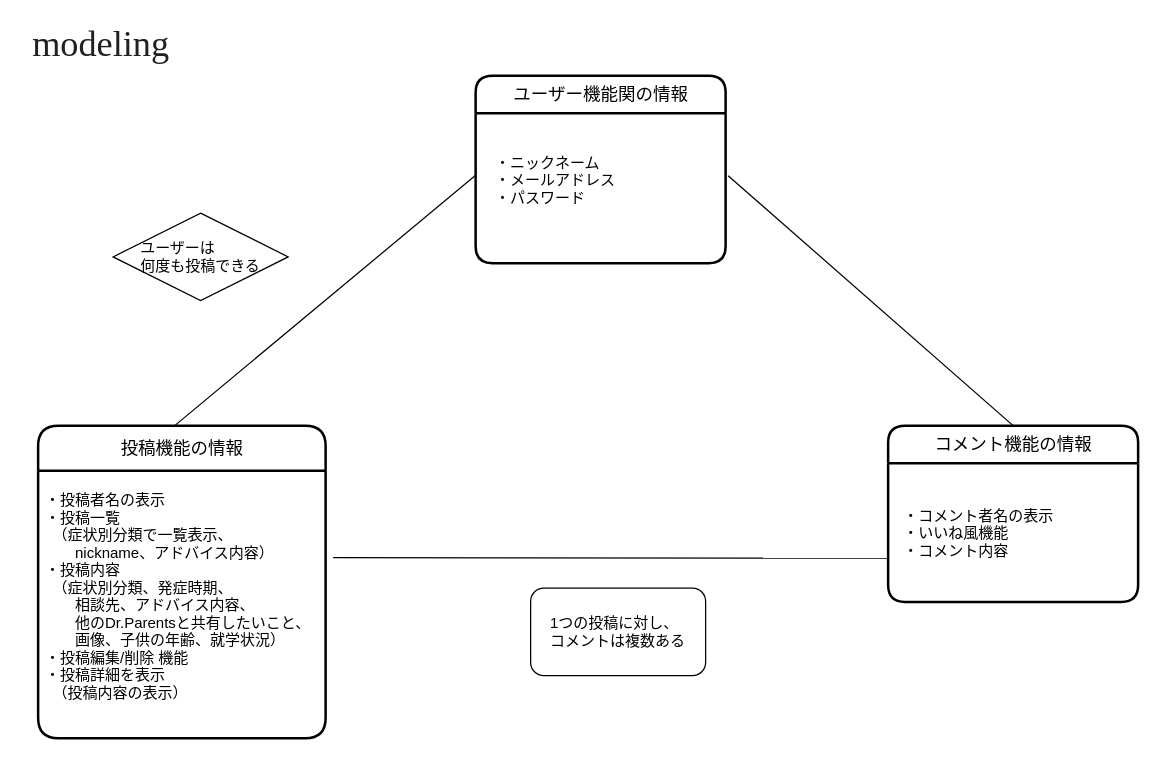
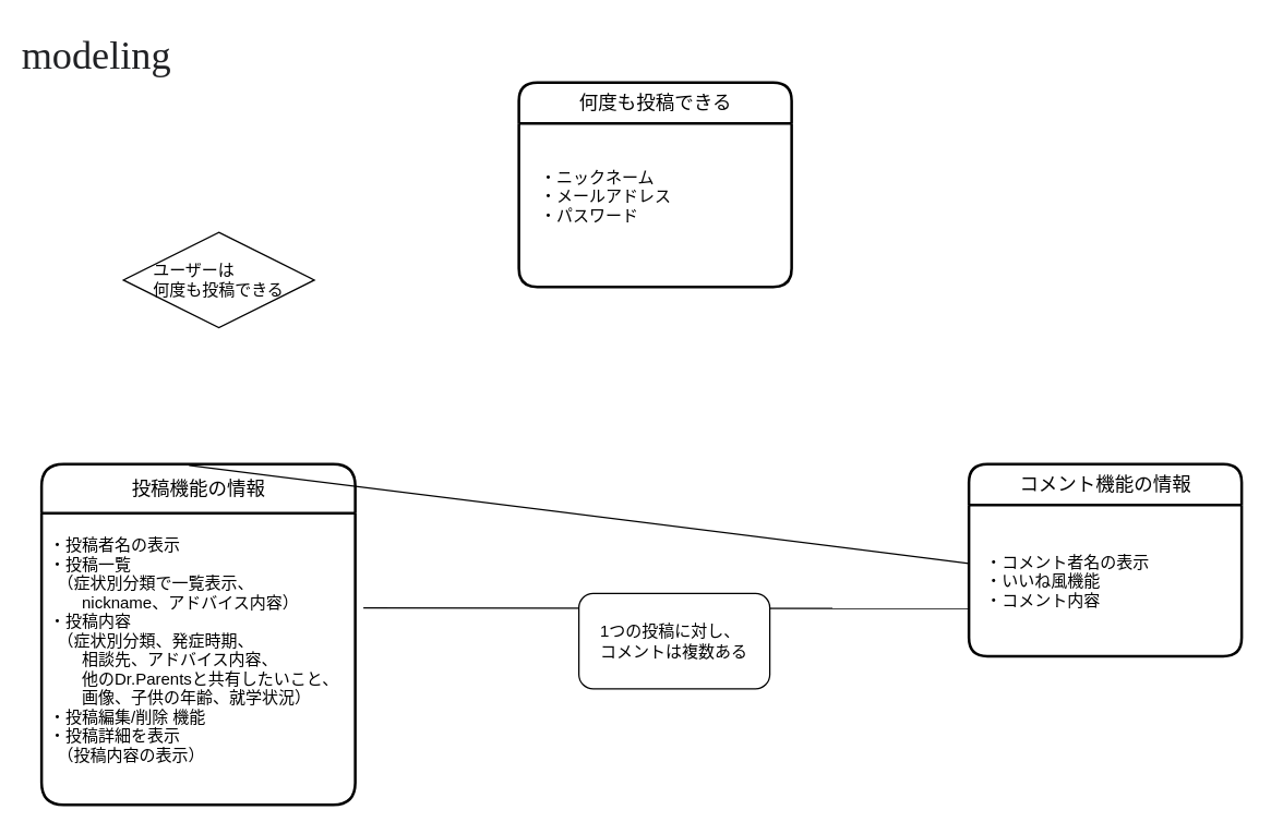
  <mxCell id="0" />
  <mxCell id="1" parent="0" />
- <mxCell id="2" value="&lt;span style=&quot;color: rgb(32, 33, 36); font-weight: 400; text-align: left; background-color: rgb(255, 255, 255); font-size: 29px;&quot;&gt;modeling&lt;/span&gt;" style="text;strokeColor=none;fillColor=none;html=1;fontSize=24;fontStyle=1;verticalAlign=middle;align=center;rounded=1;sketch=0;fontFamily=Verdana;" parent="1" vertex="1"><mxGeometry x="30" y="15" width="100" height="40" as="geometry" /></mxCell>
+ <mxCell id="2" value="&lt;span style=&quot;color: rgb(32, 33, 36); font-weight: 400; text-align: left; background-color: rgb(255, 255, 255); font-size: 29px;&quot;&gt;modeling&lt;/span&gt;" style="text;strokeColor=none;fillColor=none;html=1;fontSize=24;fontStyle=1;verticalAlign=middle;align=center;rounded=1;sketch=0;fontFamily=Verdana;" parent="1" vertex="1"><mxGeometry x="20" y="20" width="100" height="40" as="geometry" /></mxCell>
  <mxCell id="3" value="投稿機能の情報" style="swimlane;childLayout=stackLayout;horizontal=1;startSize=36;horizontalStack=0;rounded=1;fontSize=14;fontStyle=0;strokeWidth=2;resizeParent=0;resizeLast=1;shadow=0;dashed=0;align=center;sketch=0;html=1;verticalAlign=middle;" parent="1" vertex="1"><mxGeometry x="30" y="340" width="230" height="250" as="geometry" /></mxCell>
  <mxCell id="4" value="・投稿者名の表示&#10;・投稿一覧&#10;　（症状別分類で一覧表示、&#10;　　nickname、アドバイス内容）&#10;・投稿内容&#10;　（症状別分類、発症時期、&#10;　　相談先、アドバイス内容、&#10;　　他のDr.Parentsと共有したいこと、&#10;　　画像、子供の年齢、就学状況）&#10;・投稿編集/削除 機能&#10;・投稿詳細を表示&#10;　（投稿内容の表示）&#10;" style="align=left;strokeColor=none;fillColor=none;spacingLeft=4;fontSize=12;verticalAlign=middle;resizable=0;rotatable=0;part=1;" parent="3" vertex="1"><mxGeometry y="36" width="230" height="214" as="geometry" /></mxCell>
- <mxCell id="5" value="ユーザー機能関の情報" style="swimlane;childLayout=stackLayout;horizontal=1;startSize=30;horizontalStack=0;rounded=1;fontSize=14;fontStyle=0;strokeWidth=2;resizeParent=0;resizeLast=1;shadow=0;dashed=0;align=center;sketch=0;html=1;verticalAlign=middle;" parent="1" vertex="1"><mxGeometry x="380" y="60" width="200" height="150" as="geometry" /></mxCell>
+ <mxCell id="5" value="何度も投稿できる" style="swimlane;childLayout=stackLayout;horizontal=1;startSize=30;horizontalStack=0;rounded=1;fontSize=14;fontStyle=0;strokeWidth=2;resizeParent=0;resizeLast=1;shadow=0;dashed=0;align=center;sketch=0;html=1;verticalAlign=middle;" parent="1" vertex="1"><mxGeometry x="380" y="60" width="200" height="150" as="geometry" /></mxCell>
  <mxCell id="6" value="   ・ニックネーム&#10;   ・メールアドレス&#10;   ・パスワード&#10;" style="align=left;strokeColor=none;fillColor=none;spacingLeft=4;fontSize=12;verticalAlign=middle;resizable=0;rotatable=0;part=1;" parent="5" vertex="1"><mxGeometry y="30" width="200" height="120" as="geometry" /></mxCell>
  <mxCell id="7" value="コメント機能の情報" style="swimlane;childLayout=stackLayout;horizontal=1;startSize=30;horizontalStack=0;rounded=1;fontSize=14;fontStyle=0;strokeWidth=2;resizeParent=0;resizeLast=1;shadow=0;dashed=0;align=center;sketch=0;html=1;" parent="1" vertex="1"><mxGeometry x="710" y="340" width="200" height="141" as="geometry" /></mxCell>
  <mxCell id="8" value="  ・コメント者名の表示&#10;  ・いいね風機能&#10;  ・コメント内容" style="align=left;strokeColor=none;fillColor=none;spacingLeft=4;fontSize=12;verticalAlign=middle;resizable=0;rotatable=0;part=1;" parent="7" vertex="1"><mxGeometry y="30" width="200" height="111" as="geometry" /></mxCell>
  <mxCell id="9" value="" style="endArrow=none;html=1;rounded=0;entryX=0;entryY=0.685;entryDx=0;entryDy=0;entryPerimeter=0;exitX=1.026;exitY=0.325;exitDx=0;exitDy=0;exitPerimeter=0;" edge="1" parent="1" source="4" target="8"><mxGeometry relative="1" as="geometry"><mxPoint x="222" y="375" as="sourcePoint" /><mxPoint x="518" y="377" as="targetPoint" /></mxGeometry></mxCell>
- <mxCell id="10" value="" style="endArrow=none;html=1;rounded=0;entryX=0.5;entryY=0;entryDx=0;entryDy=0;exitX=1.01;exitY=0.417;exitDx=0;exitDy=0;exitPerimeter=0;" edge="1" parent="1" source="6" target="7"><mxGeometry relative="1" as="geometry"><mxPoint x="470" y="110" as="sourcePoint" /><mxPoint x="630" y="110" as="targetPoint" /></mxGeometry></mxCell>
- <mxCell id="11" value="" style="endArrow=none;html=1;rounded=0;entryX=0;entryY=0.414;entryDx=0;entryDy=0;entryPerimeter=0;exitX=0.47;exitY=0.004;exitDx=0;exitDy=0;exitPerimeter=0;" edge="1" parent="1" source="3" target="6"><mxGeometry relative="1" as="geometry"><mxPoint x="320" y="340" as="sourcePoint" /><mxPoint x="480" y="340" as="targetPoint" /></mxGeometry></mxCell>
- <mxCell id="12" value="&lt;div style=&quot;text-align: left&quot;&gt;&lt;span&gt;1つの投稿に対し、&lt;/span&gt;&lt;/div&gt;&lt;div style=&quot;text-align: left&quot;&gt;&lt;span&gt;コメントは複数ある&lt;/span&gt;&lt;/div&gt;" style="rounded=1;whiteSpace=wrap;html=1;sketch=0;" vertex="1" parent="1"><mxGeometry x="424" y="470" width="140" height="70" as="geometry" /></mxCell>
+ <mxCell id="11" value="" style="endArrow=none;html=1;rounded=0;exitX=0.47;exitY=0.004;exitDx=0;exitDy=0;exitPerimeter=0;" edge="1" parent="1" source="3" target="8"><mxGeometry relative="1" as="geometry"><mxPoint x="320" y="340" as="sourcePoint" /><mxPoint x="480" y="340" as="targetPoint" /></mxGeometry></mxCell>
+ <mxCell id="12" value="&lt;div style=&quot;text-align: left&quot;&gt;&lt;span&gt;1つの投稿に対し、&lt;/span&gt;&lt;/div&gt;&lt;div style=&quot;text-align: left&quot;&gt;&lt;span&gt;コメントは複数ある&lt;/span&gt;&lt;/div&gt;" style="rounded=1;whiteSpace=wrap;html=1;sketch=0;" vertex="1" parent="1"><mxGeometry x="424" y="435" width="140" height="70" as="geometry" /></mxCell>
  <mxCell id="13" value="&lt;div style=&quot;text-align: left&quot;&gt;ユーザーは&lt;/div&gt;&lt;div style=&quot;text-align: left&quot;&gt;何度も投稿できる&lt;/div&gt;" style="rhombus;whiteSpace=wrap;html=1;sketch=0;" vertex="1" parent="1"><mxGeometry x="90" y="170" width="140" height="70" as="geometry" /></mxCell>
